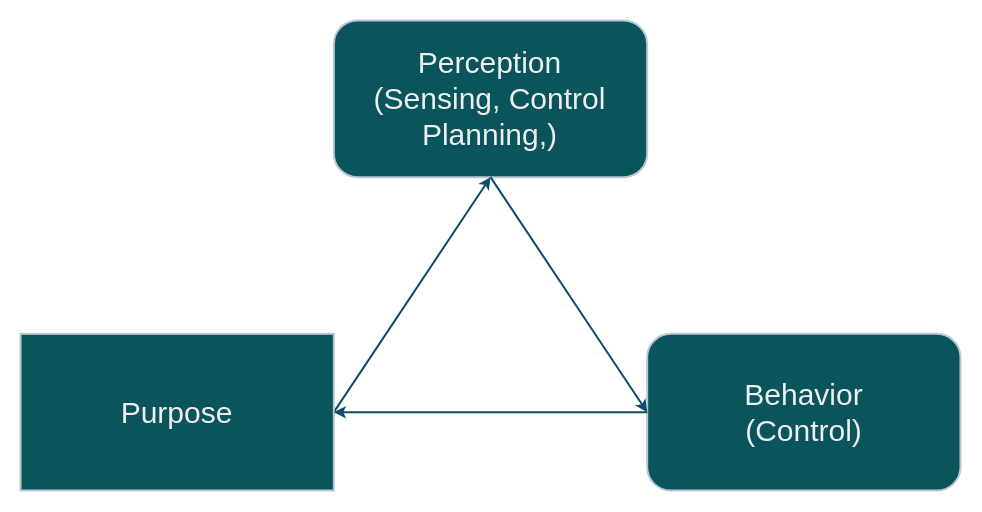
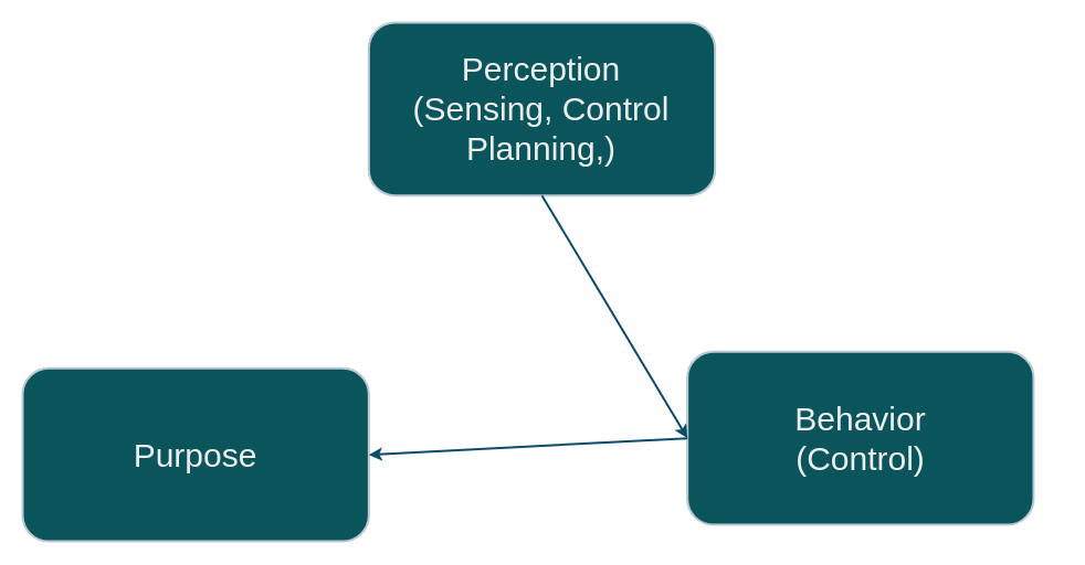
  <mxCell id="0" />
  <mxCell id="1" parent="0" />
  <mxCell id="2" value="" style="group" parent="1" vertex="1" connectable="0"><mxGeometry x="20" y="20" width="940" height="470" as="geometry" /></mxCell>
  <mxCell id="3" value="&lt;span style=&quot;font-size: 30px;&quot;&gt;Perception&lt;br&gt;(Sensing,&amp;nbsp;&lt;/span&gt;&lt;span style=&quot;font-size: 30px;&quot;&gt;Control&lt;/span&gt;&lt;span style=&quot;font-size: 30px;&quot;&gt;&lt;br&gt;Planning,&lt;/span&gt;&lt;span style=&quot;font-size: 30px;&quot;&gt;)&lt;br&gt;&lt;/span&gt;" style="whiteSpace=wrap;html=1;rounded=1;fillColor=#09555B;strokeColor=#BAC8D3;fontColor=#EEEEEE;strokeWidth=2;" parent="2" vertex="1"><mxGeometry x="313.333" width="313.333" height="156.667" as="geometry" /></mxCell>
- <mxCell id="4" value="&lt;span style=&quot;font-size: 30px;&quot;&gt;Behavior&lt;br&gt;(Control)&lt;br&gt;&lt;/span&gt;" style="whiteSpace=wrap;html=1;rounded=1;fillColor=#09555B;strokeColor=#BAC8D3;fontColor=#EEEEEE;strokeWidth=2;" parent="2" vertex="1"><mxGeometry x="626.667" y="313.333" width="313.333" height="156.667" as="geometry" /></mxCell>
+ <mxCell id="4" value="&lt;span style=&quot;font-size: 30px;&quot;&gt;Behavior&lt;br&gt;(Control)&lt;br&gt;&lt;/span&gt;" style="whiteSpace=wrap;html=1;rounded=1;fillColor=#09555B;strokeColor=#BAC8D3;fontColor=#EEEEEE;strokeWidth=2;" parent="2" vertex="1"><mxGeometry x="601.667" y="298.333" width="313.333" height="156.667" as="geometry" /></mxCell>
  <mxCell id="5" style="edgeStyle=none;orthogonalLoop=1;jettySize=auto;html=1;exitX=0.5;exitY=1;exitDx=0;exitDy=0;entryX=0;entryY=0.5;entryDx=0;entryDy=0;strokeColor=#0B4D6A;strokeWidth=2;" parent="2" source="3" target="4" edge="1"><mxGeometry relative="1" as="geometry" /></mxCell>
- <mxCell id="6" style="orthogonalLoop=1;jettySize=auto;html=1;exitX=1;exitY=0.5;exitDx=0;exitDy=0;entryX=0.5;entryY=1;entryDx=0;entryDy=0;strokeColor=#0B4D6A;strokeWidth=2;" parent="2" source="7" target="3" edge="1"><mxGeometry relative="1" as="geometry" /></mxCell>
- <mxCell id="7" value="&lt;span style=&quot;font-size: 30px;&quot;&gt;Purpose&lt;br&gt;&lt;/span&gt;" style="whiteSpace=wrap;html=1;fillColor=#09555B;strokeColor=#BAC8D3;fontColor=#EEEEEE;strokeWidth=2;rounded=0;" parent="2" vertex="1"><mxGeometry y="313.33" width="313.33" height="156.67" as="geometry" /></mxCell>
+ <mxCell id="7" value="&lt;span style=&quot;font-size: 30px;&quot;&gt;Purpose&lt;br&gt;&lt;/span&gt;" style="whiteSpace=wrap;html=1;rounded=1;fillColor=#09555B;strokeColor=#BAC8D3;fontColor=#EEEEEE;strokeWidth=2;" parent="2" vertex="1"><mxGeometry y="313.33" width="313.33" height="156.67" as="geometry" /></mxCell>
  <mxCell id="8" style="orthogonalLoop=1;jettySize=auto;html=1;exitX=0;exitY=0.5;exitDx=0;exitDy=0;entryX=1;entryY=0.5;entryDx=0;entryDy=0;strokeColor=#0B4D6A;strokeWidth=2;" parent="2" source="4" target="7" edge="1"><mxGeometry relative="1" as="geometry" /></mxCell>
